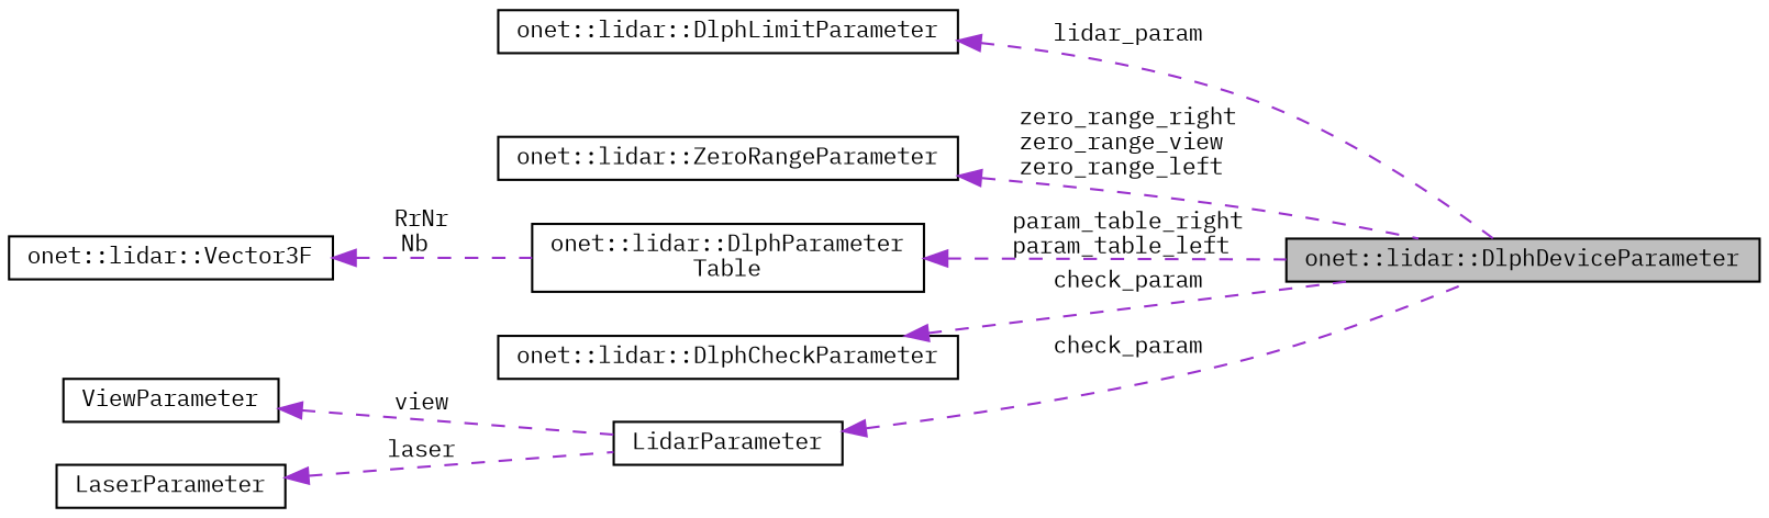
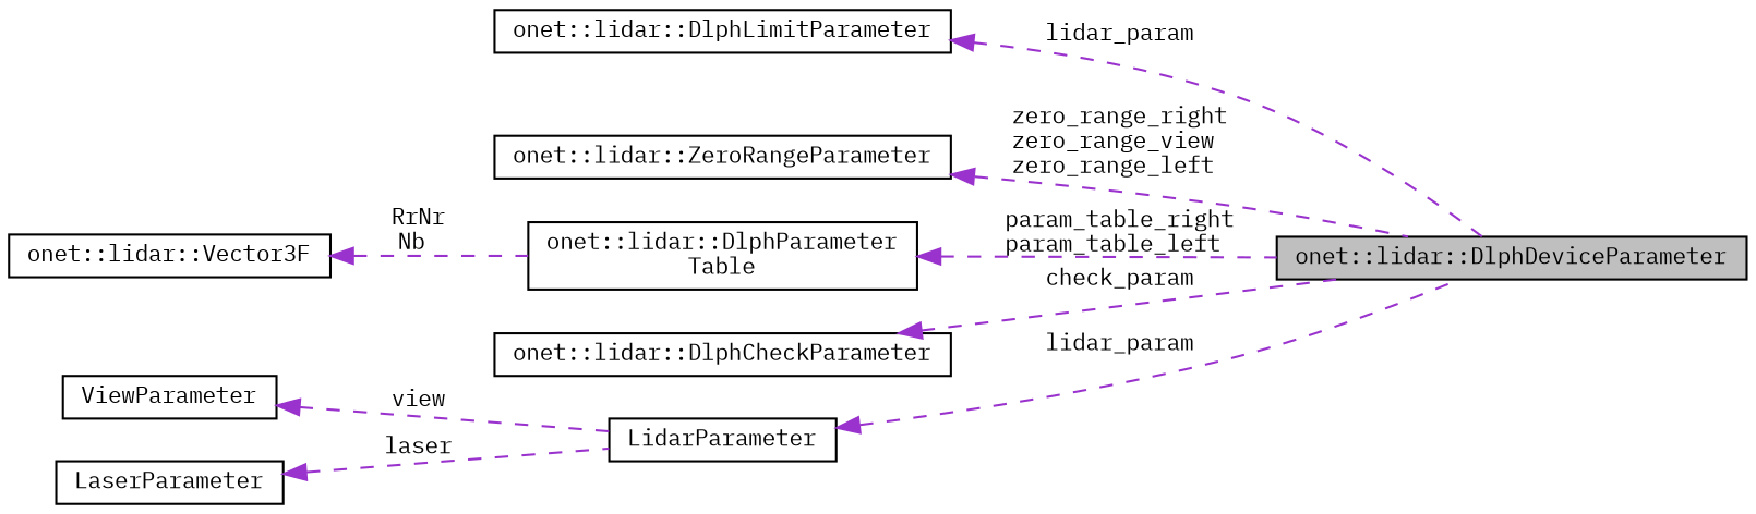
  digraph {
    fontname="IBM Plex Mono"
    rankdir=LR
    node [color=black fillcolor=white fontname="IBM Plex Mono" fontsize=10 shape=record style=filled]
    edge [color=darkorchid3 dir=back fontname="IBM Plex Mono" fontsize=10 labelfontname=Helvetica labelfontsize=10 style=dashed]
    n1 [fillcolor=grey75 fontcolor=black height=0.2 label="onet::lidar::DlphDeviceParameter" width=0.4]
    n2 [height=0.2 label="onet::lidar::DlphLimitParameter" width=0.4]
    n3 [height=0.2 label="onet::lidar::ZeroRangeParameter" width=0.4]
    n4 [height=0.2 label="onet::lidar::DlphParameter\lTable" width=0.4]
    n5 [height=0.2 label="onet::lidar::Vector3F" width=0.4]
    n6 [height=0.2 label="onet::lidar::DlphCheckParameter" width=0.4]
    n7 [height=0.2 label=LidarParameter width=0.4]
    n8 [height=0.2 label=ViewParameter width=0.4]
    n9 [height=0.2 label=LaserParameter width=0.4]
    n2 -> n1 [label=" lidar_param"]
    n3 -> n1 [label=" zero_range_right\nzero_range_view\nzero_range_left"]
    n4 -> n1 [label=" param_table_right\nparam_table_left"]
    n5 -> n4 [label=" RrNr\nNb"]
    n6 -> n1 [label=" check_param"]
-   n7 -> n1 [label=" check_param"]
+   n7 -> n1 [label=" lidar_param"]
    n8 -> n7 [label=" view"]
    n9 -> n7 [label=" laser"]
  }
